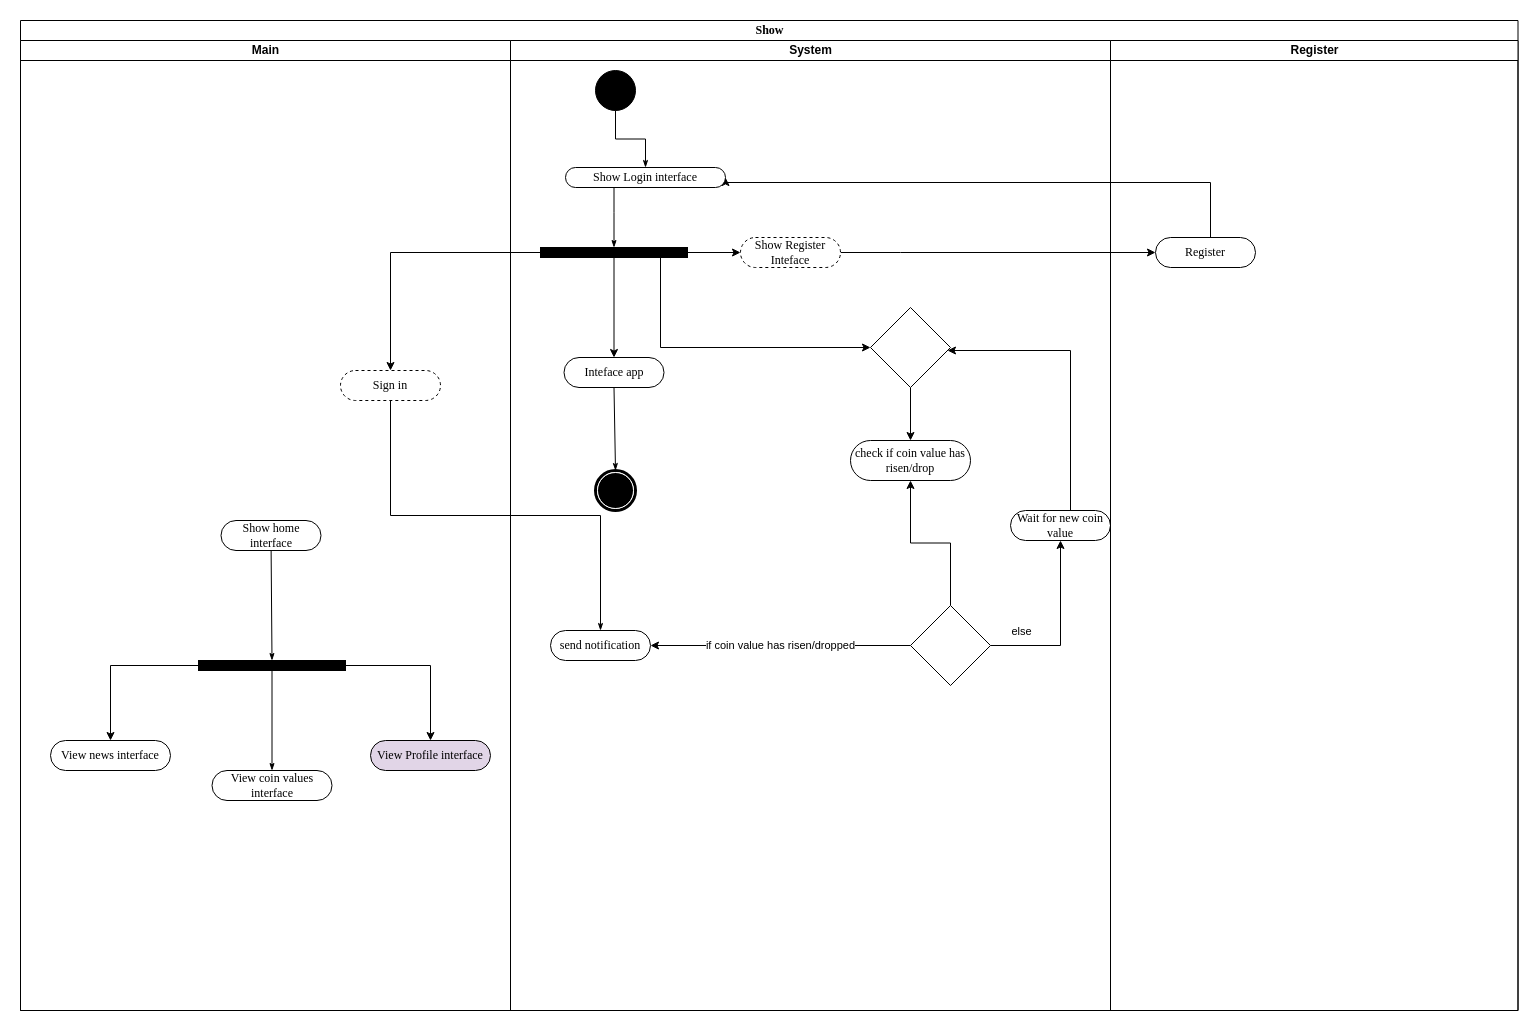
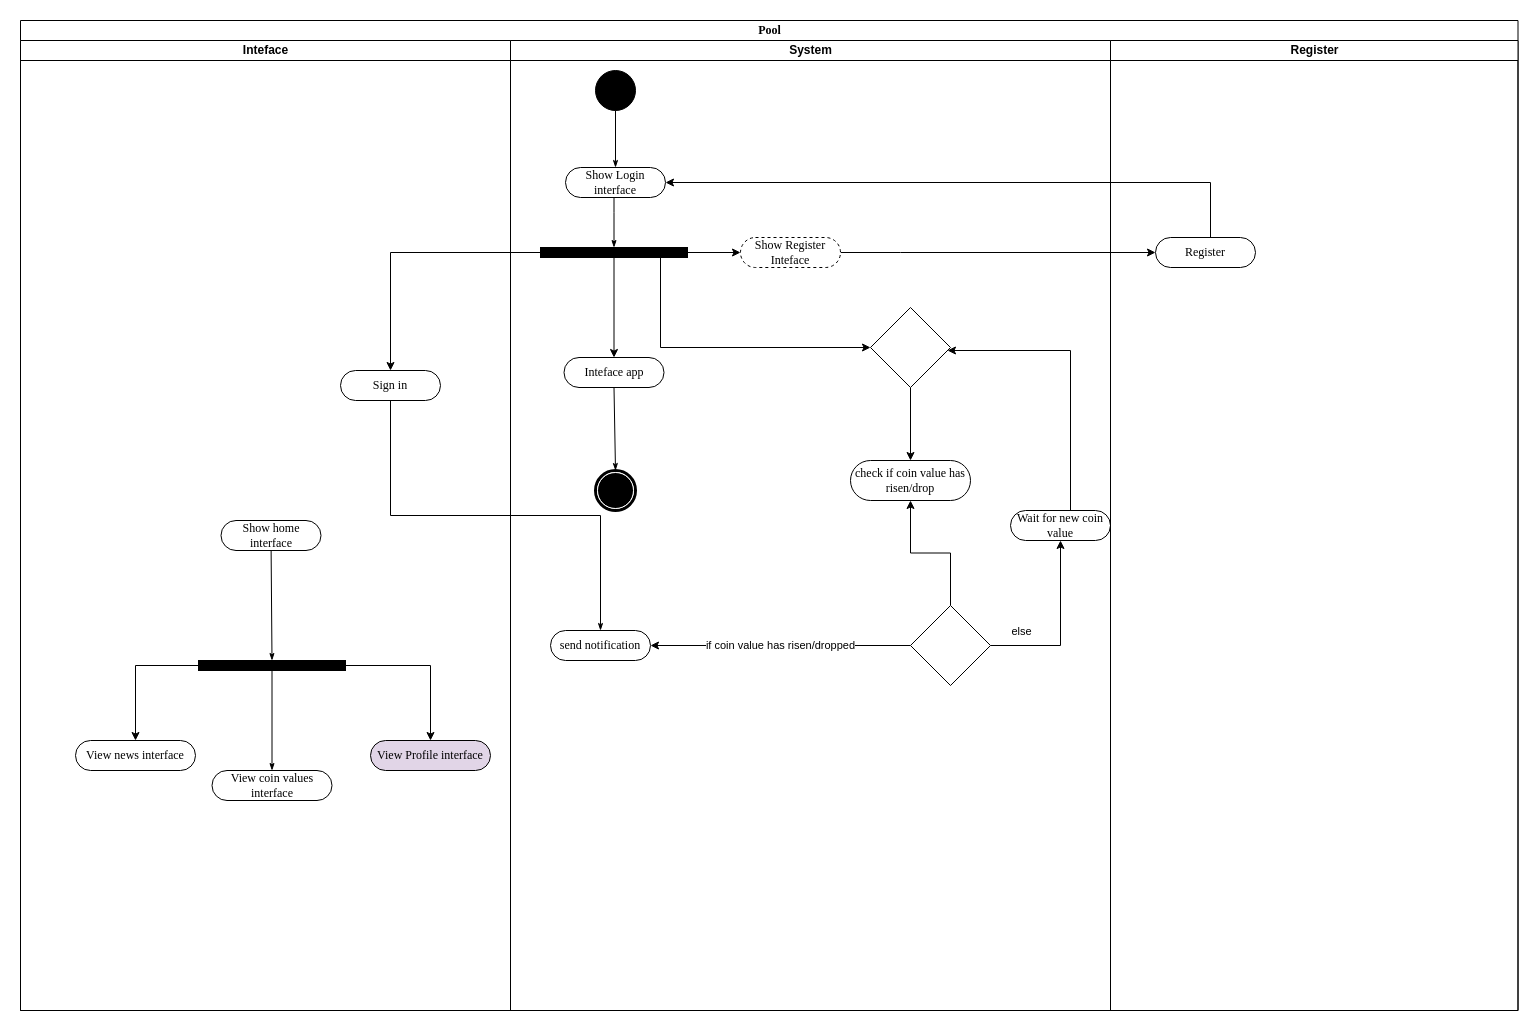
  <mxCell id="0" />
  <mxCell id="1" parent="0" />
- <mxCell id="2" value="Show" style="swimlane;html=1;childLayout=stackLayout;startSize=20;rounded=0;shadow=0;comic=0;labelBackgroundColor=none;strokeWidth=1;fontFamily=Verdana;fontSize=12;align=center;" parent="1" vertex="1"><mxGeometry x="20" y="20" width="1497.5" height="990" as="geometry" /></mxCell>
+ <mxCell id="2" value="Pool" style="swimlane;html=1;childLayout=stackLayout;startSize=20;rounded=0;shadow=0;comic=0;labelBackgroundColor=none;strokeWidth=1;fontFamily=Verdana;fontSize=12;align=center;" parent="1" vertex="1"><mxGeometry x="20" y="20" width="1497.5" height="990" as="geometry" /></mxCell>
  <mxCell id="3" style="edgeStyle=orthogonalEdgeStyle;rounded=0;orthogonalLoop=1;jettySize=auto;html=1;entryX=0;entryY=0.5;entryDx=0;entryDy=0;exitX=1;exitY=0.5;exitDx=0;exitDy=0;" parent="2" source="26" target="43" edge="1"><mxGeometry relative="1" as="geometry"><Array as="points"><mxPoint x="880" y="232" /><mxPoint x="880" y="232" /></Array></mxGeometry></mxCell>
  <mxCell id="4" style="edgeStyle=orthogonalEdgeStyle;rounded=0;orthogonalLoop=1;jettySize=auto;html=1;" parent="2" source="21" target="8" edge="1"><mxGeometry relative="1" as="geometry" /></mxCell>
  <mxCell id="5" style="edgeStyle=orthogonalEdgeStyle;rounded=0;orthogonalLoop=1;jettySize=auto;html=1;entryX=1;entryY=0.5;entryDx=0;entryDy=0;" parent="2" source="43" target="23" edge="1"><mxGeometry relative="1" as="geometry"><Array as="points"><mxPoint x="1190" y="162" /></Array></mxGeometry></mxCell>
- <mxCell id="6" value="Main" style="swimlane;html=1;startSize=20;" parent="2" vertex="1"><mxGeometry y="20" width="490" height="970" as="geometry" /></mxCell>
+ <mxCell id="6" value="Inteface" style="swimlane;html=1;startSize=20;" parent="2" vertex="1"><mxGeometry y="20" width="490" height="970" as="geometry" /></mxCell>
  <mxCell id="7" style="edgeStyle=orthogonalEdgeStyle;rounded=0;html=1;labelBackgroundColor=none;startArrow=none;startFill=0;startSize=5;endArrow=classicThin;endFill=1;endSize=5;jettySize=auto;orthogonalLoop=1;strokeWidth=1;fontFamily=Verdana;fontSize=12;exitX=0.5;exitY=1;exitDx=0;exitDy=0;" parent="6" source="8" target="31" edge="1"><mxGeometry relative="1" as="geometry"><mxPoint x="252" y="460" as="sourcePoint" /><mxPoint x="370" y="430" as="targetPoint" /></mxGeometry></mxCell>
- <mxCell id="8" value="Sign in" style="rounded=1;whiteSpace=wrap;html=1;shadow=0;comic=0;labelBackgroundColor=none;strokeWidth=1;fontFamily=Verdana;fontSize=12;align=center;arcSize=50;dashed=1;" parent="6" vertex="1"><mxGeometry x="320" y="330" width="100" height="30" as="geometry" /></mxCell>
+ <mxCell id="8" value="Sign in" style="rounded=1;whiteSpace=wrap;html=1;shadow=0;comic=0;labelBackgroundColor=none;strokeWidth=1;fontFamily=Verdana;fontSize=12;align=center;arcSize=50;" parent="6" vertex="1"><mxGeometry x="320" y="330" width="100" height="30" as="geometry" /></mxCell>
  <mxCell id="9" value="Show home interface" style="rounded=1;whiteSpace=wrap;html=1;shadow=0;comic=0;labelBackgroundColor=none;strokeWidth=1;fontFamily=Verdana;fontSize=12;align=center;arcSize=50;" parent="6" vertex="1"><mxGeometry x="200.5" y="480" width="100" height="30" as="geometry" /></mxCell>
  <mxCell id="10" style="edgeStyle=none;rounded=0;html=1;labelBackgroundColor=none;startArrow=none;startFill=0;startSize=5;endArrow=classicThin;endFill=1;endSize=5;jettySize=auto;orthogonalLoop=1;strokeWidth=1;fontFamily=Verdana;fontSize=12;entryX=0.5;entryY=0;entryDx=0;entryDy=0;" parent="6" source="9" target="14" edge="1"><mxGeometry relative="1" as="geometry"><mxPoint x="252" y="620" as="targetPoint" /></mxGeometry></mxCell>
  <mxCell id="11" value="View coin values interface" style="rounded=1;whiteSpace=wrap;html=1;shadow=0;comic=0;labelBackgroundColor=none;strokeWidth=1;fontFamily=Verdana;fontSize=12;align=center;arcSize=50;" parent="6" vertex="1"><mxGeometry x="191.5" y="730" width="120" height="30" as="geometry" /></mxCell>
  <mxCell id="12" style="edgeStyle=none;rounded=0;html=1;labelBackgroundColor=none;startArrow=none;startFill=0;startSize=5;endArrow=classicThin;endFill=1;endSize=5;jettySize=auto;orthogonalLoop=1;strokeWidth=1;fontFamily=Verdana;fontSize=12;exitX=0.5;exitY=1;exitDx=0;exitDy=0;entryX=0.5;entryY=0;entryDx=0;entryDy=0;" parent="6" source="14" target="11" edge="1"><mxGeometry relative="1" as="geometry"><mxPoint x="215" y="670" as="targetPoint" /><mxPoint x="175" y="680" as="sourcePoint" /></mxGeometry></mxCell>
  <mxCell id="13" style="edgeStyle=orthogonalEdgeStyle;rounded=0;orthogonalLoop=1;jettySize=auto;html=1;entryX=0.5;entryY=0;entryDx=0;entryDy=0;" parent="6" source="14" target="15" edge="1"><mxGeometry relative="1" as="geometry"><mxPoint x="80" y="703" as="targetPoint" /></mxGeometry></mxCell>
  <mxCell id="14" value="" style="whiteSpace=wrap;html=1;rounded=0;shadow=0;comic=0;labelBackgroundColor=none;strokeWidth=1;fillColor=#000000;fontFamily=Verdana;fontSize=12;align=center;rotation=0;" parent="6" vertex="1"><mxGeometry x="178" y="620" width="147" height="10" as="geometry" /></mxCell>
- <mxCell id="15" value="View news interface" style="rounded=1;whiteSpace=wrap;html=1;shadow=0;comic=0;labelBackgroundColor=none;strokeWidth=1;fontFamily=Verdana;fontSize=12;align=center;arcSize=50;" parent="6" vertex="1"><mxGeometry x="30" y="700" width="120" height="30" as="geometry" /></mxCell>
+ <mxCell id="15" value="View news interface" style="rounded=1;whiteSpace=wrap;html=1;shadow=0;comic=0;labelBackgroundColor=none;strokeWidth=1;fontFamily=Verdana;fontSize=12;align=center;arcSize=50;" parent="6" vertex="1"><mxGeometry x="55" y="700" width="120" height="30" as="geometry" /></mxCell>
  <mxCell id="16" value="" style="edgeStyle=orthogonalEdgeStyle;rounded=0;orthogonalLoop=1;jettySize=auto;html=1;exitX=1;exitY=0.5;exitDx=0;exitDy=0;entryX=0.5;entryY=0;entryDx=0;entryDy=0;" parent="6" source="14" target="17" edge="1"><mxGeometry relative="1" as="geometry"><mxPoint x="500" y="450" as="targetPoint" /></mxGeometry></mxCell>
  <mxCell id="17" value="View Profile interface" style="rounded=1;whiteSpace=wrap;html=1;shadow=0;comic=0;labelBackgroundColor=none;strokeWidth=1;fontFamily=Verdana;fontSize=12;align=center;arcSize=50;fillColor=#e1d5e7;" parent="6" vertex="1"><mxGeometry x="350" y="700" width="120" height="30" as="geometry" /></mxCell>
  <mxCell id="18" value="System" style="swimlane;html=1;startSize=20;" parent="2" vertex="1"><mxGeometry x="490" y="20" width="600" height="970" as="geometry" /></mxCell>
  <mxCell id="19" style="edgeStyle=orthogonalEdgeStyle;rounded=0;orthogonalLoop=1;jettySize=auto;html=1;entryX=0;entryY=0.5;entryDx=0;entryDy=0;" parent="18" source="21" target="26" edge="1"><mxGeometry relative="1" as="geometry" /></mxCell>
  <mxCell id="20" style="edgeStyle=orthogonalEdgeStyle;rounded=0;orthogonalLoop=1;jettySize=auto;html=1;entryX=0;entryY=0.5;entryDx=0;entryDy=0;" parent="18" source="21" target="40" edge="1"><mxGeometry relative="1" as="geometry"><Array as="points"><mxPoint x="150" y="307" /></Array></mxGeometry></mxCell>
  <mxCell id="21" value="" style="whiteSpace=wrap;html=1;rounded=0;shadow=0;comic=0;labelBackgroundColor=none;strokeWidth=1;fillColor=#000000;fontFamily=Verdana;fontSize=12;align=center;rotation=0;" parent="18" vertex="1"><mxGeometry x="30" y="207" width="147" height="10" as="geometry" /></mxCell>
  <mxCell id="22" value="" style="ellipse;whiteSpace=wrap;html=1;rounded=0;shadow=0;comic=0;labelBackgroundColor=none;strokeWidth=1;fillColor=#000000;fontFamily=Verdana;fontSize=12;align=center;" parent="18" vertex="1"><mxGeometry x="85" y="30" width="40" height="40" as="geometry" /></mxCell>
- <mxCell id="23" value="Show Login interface" style="rounded=1;whiteSpace=wrap;html=1;shadow=0;comic=0;labelBackgroundColor=none;strokeWidth=1;fontFamily=Verdana;fontSize=12;align=center;arcSize=50;" parent="18" vertex="1"><mxGeometry x="55" y="127" width="160" height="20" as="geometry" /></mxCell>
+ <mxCell id="23" value="Show Login interface" style="rounded=1;whiteSpace=wrap;html=1;shadow=0;comic=0;labelBackgroundColor=none;strokeWidth=1;fontFamily=Verdana;fontSize=12;align=center;arcSize=50;" parent="18" vertex="1"><mxGeometry x="55" y="127" width="100" height="30" as="geometry" /></mxCell>
  <mxCell id="24" style="edgeStyle=orthogonalEdgeStyle;rounded=0;html=1;entryX=0.5;entryY=0;labelBackgroundColor=none;startArrow=none;startFill=0;startSize=5;endArrow=classicThin;endFill=1;endSize=5;jettySize=auto;orthogonalLoop=1;strokeWidth=1;fontFamily=Verdana;fontSize=12" parent="18" source="23" target="21" edge="1"><mxGeometry relative="1" as="geometry"><Array as="points"><mxPoint x="104" y="172" /></Array></mxGeometry></mxCell>
  <mxCell id="25" style="edgeStyle=orthogonalEdgeStyle;rounded=0;html=1;labelBackgroundColor=none;startArrow=none;startFill=0;startSize=5;endArrow=classicThin;endFill=1;endSize=5;jettySize=auto;orthogonalLoop=1;strokeWidth=1;fontFamily=Verdana;fontSize=12;exitX=0.5;exitY=1;exitDx=0;exitDy=0;" parent="18" source="22" target="23" edge="1"><mxGeometry relative="1" as="geometry"><mxPoint x="105" y="107" as="sourcePoint" /></mxGeometry></mxCell>
  <mxCell id="26" value="Show Register Inteface" style="rounded=1;whiteSpace=wrap;html=1;shadow=0;comic=0;labelBackgroundColor=none;strokeWidth=1;fontFamily=Verdana;fontSize=12;align=center;arcSize=50;dashed=1;" parent="18" vertex="1"><mxGeometry x="230" y="197" width="100" height="30" as="geometry" /></mxCell>
  <mxCell id="27" value="Inteface app" style="rounded=1;whiteSpace=wrap;html=1;shadow=0;comic=0;labelBackgroundColor=none;strokeWidth=1;fontFamily=Verdana;fontSize=12;align=center;arcSize=50;" parent="18" vertex="1"><mxGeometry x="53.5" y="317" width="100" height="30" as="geometry" /></mxCell>
  <mxCell id="28" style="edgeStyle=orthogonalEdgeStyle;rounded=0;orthogonalLoop=1;jettySize=auto;html=1;entryX=0.5;entryY=0;entryDx=0;entryDy=0;" parent="18" source="21" target="27" edge="1"><mxGeometry relative="1" as="geometry"><mxPoint x="103.5" y="297" as="targetPoint" /></mxGeometry></mxCell>
  <mxCell id="29" value="" style="shape=mxgraph.bpmn.shape;html=1;verticalLabelPosition=bottom;labelBackgroundColor=#ffffff;verticalAlign=top;perimeter=ellipsePerimeter;outline=end;symbol=terminate;rounded=0;shadow=0;comic=0;strokeWidth=1;fontFamily=Verdana;fontSize=12;align=center;" parent="18" vertex="1"><mxGeometry x="85" y="430" width="40" height="40" as="geometry" /></mxCell>
  <mxCell id="30" style="edgeStyle=none;rounded=0;html=1;labelBackgroundColor=none;startArrow=none;startFill=0;startSize=5;endArrow=classicThin;endFill=1;endSize=5;jettySize=auto;orthogonalLoop=1;strokeWidth=1;fontFamily=Verdana;fontSize=12;exitX=0.5;exitY=1;exitDx=0;exitDy=0;entryX=0.5;entryY=0;entryDx=0;entryDy=0;" parent="18" source="27" target="29" edge="1"><mxGeometry relative="1" as="geometry"><mxPoint x="497.5" y="887" as="sourcePoint" /><mxPoint x="104.922" y="627.0" as="targetPoint" /></mxGeometry></mxCell>
  <mxCell id="31" value="send notification" style="rounded=1;whiteSpace=wrap;html=1;shadow=0;comic=0;labelBackgroundColor=none;strokeWidth=1;fontFamily=Verdana;fontSize=12;align=center;arcSize=50;" parent="18" vertex="1"><mxGeometry x="40" y="590" width="100" height="30" as="geometry" /></mxCell>
  <mxCell id="32" value="if coin value has risen/dropped" style="edgeStyle=orthogonalEdgeStyle;rounded=0;orthogonalLoop=1;jettySize=auto;html=1;entryX=1;entryY=0.5;entryDx=0;entryDy=0;" parent="18" source="36" target="31" edge="1"><mxGeometry relative="1" as="geometry"><mxPoint x="240" y="390" as="targetPoint" /><Array as="points"><mxPoint x="330" y="605" /><mxPoint x="330" y="605" /></Array></mxGeometry></mxCell>
  <mxCell id="33" style="edgeStyle=orthogonalEdgeStyle;rounded=0;orthogonalLoop=1;jettySize=auto;html=1;entryX=0.5;entryY=1;entryDx=0;entryDy=0;" parent="18" source="36" target="38" edge="1"><mxGeometry relative="1" as="geometry" /></mxCell>
  <mxCell id="34" value="else" style="edgeLabel;html=1;align=center;verticalAlign=middle;resizable=0;points=[];" parent="33" vertex="1" connectable="0"><mxGeometry x="-0.406" relative="1" as="geometry"><mxPoint x="-22" y="-15" as="offset" /></mxGeometry></mxCell>
  <mxCell id="35" style="edgeStyle=orthogonalEdgeStyle;rounded=0;orthogonalLoop=1;jettySize=auto;html=1;entryX=0.5;entryY=1;entryDx=0;entryDy=0;" parent="18" source="36" target="41" edge="1"><mxGeometry relative="1" as="geometry" /></mxCell>
  <mxCell id="36" value="" style="rhombus;whiteSpace=wrap;html=1;" parent="18" vertex="1"><mxGeometry x="400" y="565" width="80" height="80" as="geometry" /></mxCell>
  <mxCell id="37" style="edgeStyle=orthogonalEdgeStyle;rounded=0;orthogonalLoop=1;jettySize=auto;html=1;" parent="18" source="38" target="40" edge="1"><mxGeometry relative="1" as="geometry"><Array as="points"><mxPoint x="560" y="310" /></Array></mxGeometry></mxCell>
  <mxCell id="38" value="Wait for new coin value" style="rounded=1;whiteSpace=wrap;html=1;shadow=0;comic=0;labelBackgroundColor=none;strokeWidth=1;fontFamily=Verdana;fontSize=12;align=center;arcSize=50;" parent="18" vertex="1"><mxGeometry x="500" y="470" width="100" height="30" as="geometry" /></mxCell>
  <mxCell id="39" style="edgeStyle=orthogonalEdgeStyle;rounded=0;orthogonalLoop=1;jettySize=auto;html=1;" parent="18" source="40" target="41" edge="1"><mxGeometry relative="1" as="geometry" /></mxCell>
  <mxCell id="40" value="" style="rhombus;whiteSpace=wrap;html=1;" parent="18" vertex="1"><mxGeometry x="360" y="267" width="80" height="80" as="geometry" /></mxCell>
- <mxCell id="41" value="check if coin value has risen/drop" style="rounded=1;whiteSpace=wrap;html=1;shadow=0;comic=0;labelBackgroundColor=none;strokeWidth=1;fontFamily=Verdana;fontSize=12;align=center;arcSize=50;" parent="18" vertex="1"><mxGeometry x="340" y="400" width="120" height="40" as="geometry" /></mxCell>
+ <mxCell id="41" value="check if coin value has risen/drop" style="rounded=1;whiteSpace=wrap;html=1;shadow=0;comic=0;labelBackgroundColor=none;strokeWidth=1;fontFamily=Verdana;fontSize=12;align=center;arcSize=50;" parent="18" vertex="1"><mxGeometry x="340" y="420" width="120" height="40" as="geometry" /></mxCell>
  <mxCell id="42" value="Register" style="swimlane;html=1;startSize=20;" parent="2" vertex="1"><mxGeometry x="1090" y="20" width="407.5" height="970" as="geometry" /></mxCell>
  <mxCell id="43" value="Register" style="rounded=1;whiteSpace=wrap;html=1;shadow=0;comic=0;labelBackgroundColor=none;strokeWidth=1;fontFamily=Verdana;fontSize=12;align=center;arcSize=50;" parent="42" vertex="1"><mxGeometry x="45" y="197" width="100" height="30" as="geometry" /></mxCell>
